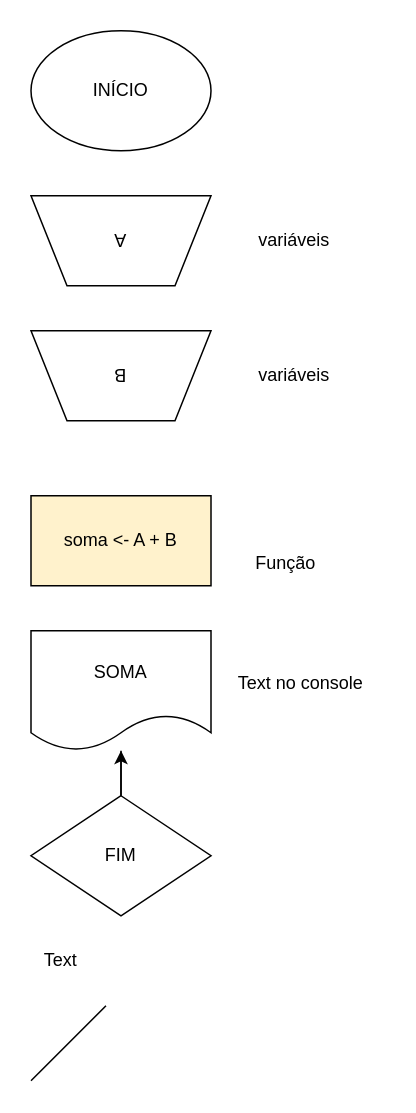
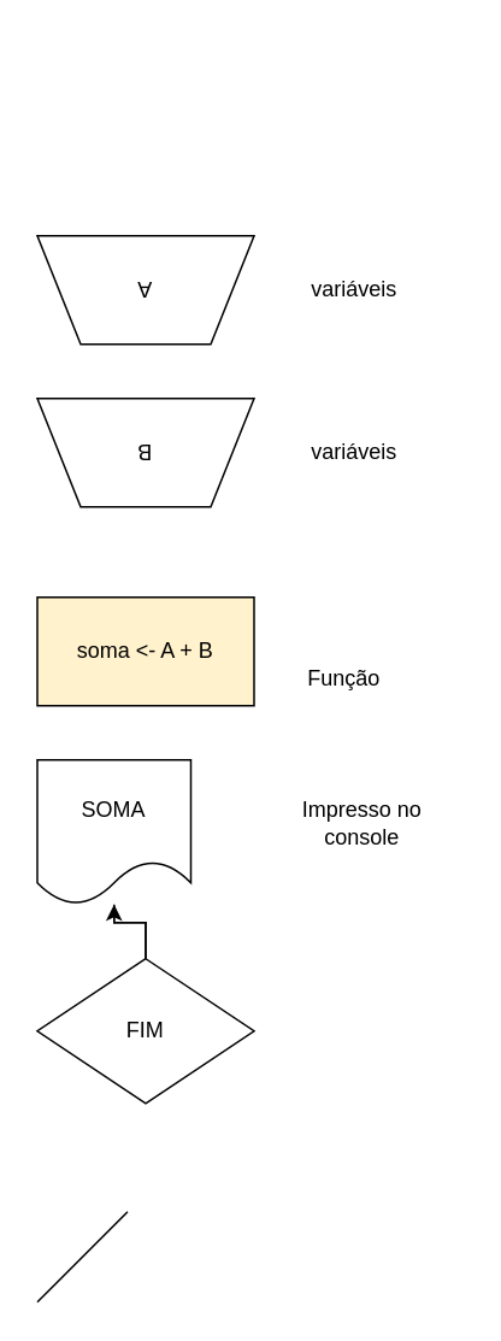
  <mxCell id="0" />
  <mxCell id="1" parent="0" />
- <mxCell id="2" value="INÍCIO" style="ellipse;whiteSpace=wrap;html=1;" vertex="1" parent="1"><mxGeometry x="20" y="20" width="120" height="80" as="geometry" /></mxCell>
  <mxCell id="3" value="A" style="shape=trapezoid;perimeter=trapezoidPerimeter;whiteSpace=wrap;html=1;rotation=180;strokeColor=#000000;" vertex="1" parent="1"><mxGeometry x="20" y="130" width="120" height="60" as="geometry" /></mxCell>
  <mxCell id="4" value="B" style="shape=trapezoid;perimeter=trapezoidPerimeter;whiteSpace=wrap;html=1;rotation=180;" vertex="1" parent="1"><mxGeometry x="20" y="220" width="120" height="60" as="geometry" /></mxCell>
  <mxCell id="5" value="soma &amp;lt;- A + B" style="rounded=0;whiteSpace=wrap;html=1;fillColor=#fff2cc;" vertex="1" parent="1"><mxGeometry x="20" y="330" width="120" height="60" as="geometry" /></mxCell>
- <mxCell id="6" value="SOMA" style="shape=document;whiteSpace=wrap;html=1;boundedLbl=1;" vertex="1" parent="1"><mxGeometry x="20" y="420" width="120" height="80" as="geometry" /></mxCell>
+ <mxCell id="6" value="SOMA" style="shape=document;whiteSpace=wrap;html=1;boundedLbl=1;" vertex="1" parent="1"><mxGeometry x="20" y="420" width="85" height="80" as="geometry" /></mxCell>
  <mxCell id="7" value="" style="edgeStyle=orthogonalEdgeStyle;rounded=0;orthogonalLoop=1;jettySize=auto;html=1;" edge="1" parent="1" source="9" target="6"><mxGeometry relative="1" as="geometry" /></mxCell>
  <mxCell id="8" style="edgeStyle=orthogonalEdgeStyle;rounded=0;orthogonalLoop=1;jettySize=auto;html=1;endArrow=none;endFill=0;" edge="1" parent="1" source="9" target="6"><mxGeometry relative="1" as="geometry" /></mxCell>
  <mxCell id="9" value="FIM" style="rhombus;whiteSpace=wrap;html=1;" vertex="1" parent="1"><mxGeometry x="20" y="530" width="120" height="80" as="geometry" /></mxCell>
  <mxCell id="10" value="variáveis" style="text;html=1;resizable=0;points=[];autosize=1;align=left;verticalAlign=top;spacingTop=-4;" vertex="1" parent="1"><mxGeometry x="170" y="240" width="60" height="20" as="geometry" /></mxCell>
- <mxCell id="11" value="Text" style="text;html=1;strokeColor=none;fillColor=none;align=center;verticalAlign=middle;whiteSpace=wrap;rounded=0;" vertex="1" parent="1"><mxGeometry x="20" y="630" width="40" height="20" as="geometry" /></mxCell>
  <mxCell id="12" value="Função" style="text;html=1;strokeColor=none;fillColor=none;align=center;verticalAlign=middle;whiteSpace=wrap;rounded=0;" vertex="1" parent="1"><mxGeometry x="170" y="365" width="40" height="20" as="geometry" /></mxCell>
- <mxCell id="13" value="Text no console&lt;br&gt;" style="text;html=1;strokeColor=none;fillColor=none;align=center;verticalAlign=middle;whiteSpace=wrap;rounded=0;" vertex="1" parent="1"><mxGeometry x="145" y="450" width="110" height="10" as="geometry" /></mxCell>
+ <mxCell id="13" value="Impresso no console&lt;br&gt;" style="text;html=1;strokeColor=none;fillColor=none;align=center;verticalAlign=middle;whiteSpace=wrap;rounded=0;" vertex="1" parent="1"><mxGeometry x="145" y="450" width="110" height="10" as="geometry" /></mxCell>
  <mxCell id="14" value="variáveis" style="text;html=1;resizable=0;points=[];autosize=1;align=left;verticalAlign=top;spacingTop=-4;" vertex="1" parent="1"><mxGeometry x="170" y="150" width="60" height="20" as="geometry" /></mxCell>
  <mxCell id="15" value="" style="endArrow=none;html=1;" edge="1" parent="1"><mxGeometry width="50" height="50" relative="1" as="geometry"><mxPoint x="20" y="720" as="sourcePoint" /><mxPoint x="70" y="670" as="targetPoint" /></mxGeometry></mxCell>
